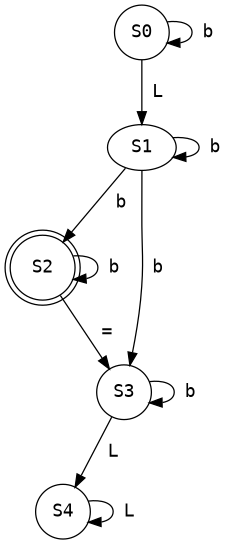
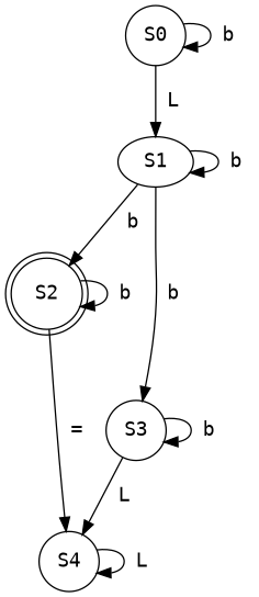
  digraph {
    fontname="DejaVu Sans Mono"
    node [fontname="DejaVu Sans Mono" shape=circle]
    edge [fontname="DejaVu Sans Mono"]
    n1 [label=S0]
    S1 [shape=""]
    n3 [label=S2 shape=doublecircle]
    n4 [label=S3]
    n5 [label=S4]
    n1 -> n1 [label=" b "]
    n1 -> S1 [label=" L "]
    S1 -> S1 [label=" b "]
    S1 -> n3 [label=" b "]
    S1 -> n4 [label=" b "]
    n3 -> n3 [label=" b "]
-   n3 -> n4 [label=" = "]
+   n3 -> n5 [label=" = "]
    n4 -> n4 [label=" b "]
    n4 -> n5 [label=" L "]
    n5 -> n5 [label=" L "]
  }
